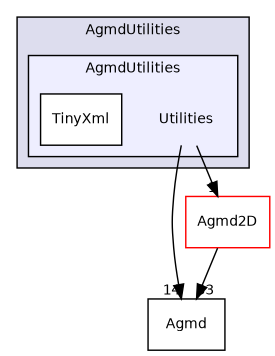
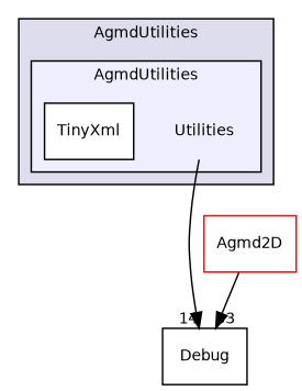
  digraph {
    compound=true
    node [fontname=Helvetica fontsize=10 shape=box]
    edge [labeldistance=1.5 labelfontname=Helvetica labelfontsize=10]
    n1 [label=Utilities shape=plaintext]
    n2 [color=black fillcolor=white label=TinyXml style=filled]
-   n3 [label=Agmd]
+   n3 [label=Debug]
    n4 [color=red fillcolor=white label=Agmd2D style=filled]
    subgraph cluster_1 {
      bgcolor="#ddddee"
      fontname=Helvetica
      fontsize=10
      label=AgmdUtilities
      pencolor=black
      subgraph cluster_2 {
        bgcolor="#eeeeff"
        fontname=Helvetica
        fontsize=10
        label=AgmdUtilities
        pencolor=black
        n1
        n2
      }
    }
    n1 -> n3 [headlabel=14]
-   n1 -> n4 [headlabel=1]
    n4 -> n3 [headlabel=33]
  }
